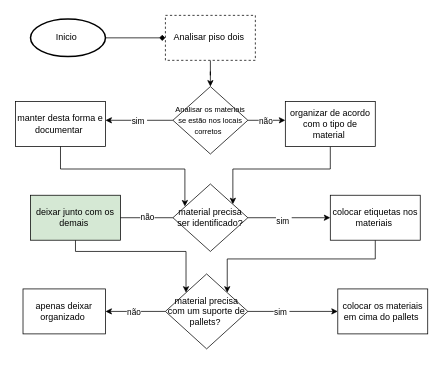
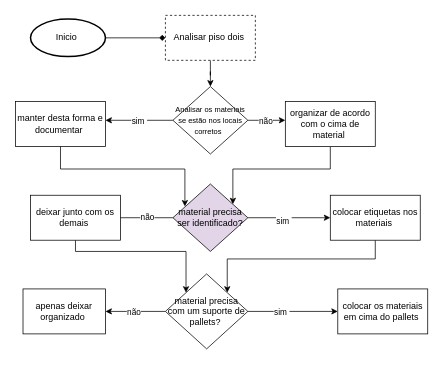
  <mxCell id="0" />
  <mxCell id="1" parent="0" />
  <mxCell id="2" style="edgeStyle=orthogonalEdgeStyle;rounded=0;orthogonalLoop=1;jettySize=auto;html=1;entryX=0;entryY=0.5;entryDx=0;entryDy=0;endArrow=diamond;" edge="1" parent="1" source="3" target="5"><mxGeometry relative="1" as="geometry" /></mxCell>
  <mxCell id="3" value="Inicio&amp;nbsp;" style="strokeWidth=2;html=1;shape=mxgraph.flowchart.start_1;whiteSpace=wrap;" vertex="1" parent="1"><mxGeometry x="40" y="25" width="100" height="50" as="geometry" /></mxCell>
  <mxCell id="4" style="edgeStyle=orthogonalEdgeStyle;rounded=0;orthogonalLoop=1;jettySize=auto;html=1;entryX=0.5;entryY=0;entryDx=0;entryDy=0;" edge="1" parent="1" source="5" target="6"><mxGeometry relative="1" as="geometry" /></mxCell>
  <mxCell id="5" value="Analisar piso dois&amp;nbsp;" style="rounded=0;whiteSpace=wrap;html=1;dashed=1;" vertex="1" parent="1"><mxGeometry x="220" y="20" width="120" height="60" as="geometry" /></mxCell>
  <mxCell id="6" value="&lt;font style=&quot;font-size: 10px;&quot;&gt;Analisar os materiais se estão nos locais corretos&amp;nbsp;&amp;nbsp;&lt;/font&gt;" style="rhombus;whiteSpace=wrap;html=1;" vertex="1" parent="1"><mxGeometry x="230" y="115" width="100" height="90" as="geometry" /></mxCell>
  <mxCell id="7" value="" style="endArrow=classic;html=1;rounded=0;" edge="1" parent="1" source="6"><mxGeometry relative="1" as="geometry"><mxPoint x="290" y="160" as="sourcePoint" /><mxPoint x="380" y="160" as="targetPoint" /></mxGeometry></mxCell>
  <mxCell id="8" value="não" style="edgeLabel;html=1;align=center;verticalAlign=middle;resizable=0;points=[];" vertex="1" connectable="0" parent="7"><mxGeometry x="-0.089" y="-1" relative="1" as="geometry"><mxPoint as="offset" /></mxGeometry></mxCell>
  <mxCell id="9" value="" style="endArrow=classic;html=1;rounded=0;exitX=0;exitY=0.5;exitDx=0;exitDy=0;" edge="1" parent="1" source="6"><mxGeometry relative="1" as="geometry"><mxPoint x="-10" y="205" as="sourcePoint" /><mxPoint x="140" y="160" as="targetPoint" /><Array as="points" /></mxGeometry></mxCell>
  <mxCell id="10" value="sim&amp;nbsp;" style="edgeLabel;html=1;align=center;verticalAlign=middle;resizable=0;points=[];" vertex="1" connectable="0" parent="9"><mxGeometry x="0.022" y="1" relative="1" as="geometry"><mxPoint as="offset" /></mxGeometry></mxCell>
  <mxCell id="11" style="edgeStyle=orthogonalEdgeStyle;rounded=0;orthogonalLoop=1;jettySize=auto;html=1;" edge="1" parent="1" source="12" target="21"><mxGeometry relative="1" as="geometry"><Array as="points"><mxPoint x="440" y="225" /><mxPoint x="310" y="225" /></Array></mxGeometry></mxCell>
- <mxCell id="12" value="organizar de acordo com o tipo de material&amp;nbsp;" style="rounded=0;whiteSpace=wrap;html=1;" vertex="1" parent="1"><mxGeometry x="380" y="135" width="120" height="60" as="geometry" /></mxCell>
+ <mxCell id="12" value="organizar de acordo com o cima de material&amp;nbsp;" style="rounded=0;whiteSpace=wrap;html=1;" vertex="1" parent="1"><mxGeometry x="380" y="135" width="120" height="60" as="geometry" /></mxCell>
  <mxCell id="13" value="manter desta forma e documentar&amp;nbsp;" style="rounded=0;whiteSpace=wrap;html=1;" vertex="1" parent="1"><mxGeometry x="20" y="135" width="120" height="60" as="geometry" /></mxCell>
  <mxCell id="14" value="material precisa com um suporte de pallets?&amp;nbsp;" style="rhombus;whiteSpace=wrap;html=1;" vertex="1" parent="1"><mxGeometry x="220" y="365" width="110" height="100" as="geometry" /></mxCell>
  <mxCell id="15" value="" style="endArrow=classic;html=1;rounded=0;exitX=1;exitY=0.5;exitDx=0;exitDy=0;entryX=0;entryY=0.5;entryDx=0;entryDy=0;" edge="1" parent="1" source="14" target="20"><mxGeometry relative="1" as="geometry"><mxPoint x="340" y="305" as="sourcePoint" /><mxPoint x="460" y="305" as="targetPoint" /></mxGeometry></mxCell>
  <mxCell id="16" value="sim&amp;nbsp;" style="edgeLabel;html=1;align=center;verticalAlign=middle;resizable=0;points=[];" vertex="1" connectable="0" parent="15"><mxGeometry x="-0.261" relative="1" as="geometry"><mxPoint as="offset" /></mxGeometry></mxCell>
  <mxCell id="17" value="" style="endArrow=classic;html=1;rounded=0;entryX=1;entryY=0.5;entryDx=0;entryDy=0;exitX=0;exitY=0.5;exitDx=0;exitDy=0;" edge="1" parent="1" source="14" target="19"><mxGeometry relative="1" as="geometry"><mxPoint x="220" y="305" as="sourcePoint" /><mxPoint x="120" y="305" as="targetPoint" /></mxGeometry></mxCell>
  <mxCell id="18" value="não" style="edgeLabel;html=1;align=center;verticalAlign=middle;resizable=0;points=[];" vertex="1" connectable="0" parent="17"><mxGeometry x="0.08" y="5" relative="1" as="geometry"><mxPoint y="-5" as="offset" /></mxGeometry></mxCell>
  <mxCell id="19" value="apenas deixar organizado&amp;nbsp;" style="rounded=0;whiteSpace=wrap;html=1;" vertex="1" parent="1"><mxGeometry x="30" y="385" width="110" height="60" as="geometry" /></mxCell>
  <mxCell id="20" value="colocar os materiais em cima do pallets&amp;nbsp;" style="rounded=0;whiteSpace=wrap;html=1;" vertex="1" parent="1"><mxGeometry x="450" y="385" width="120" height="60" as="geometry" /></mxCell>
- <mxCell id="21" value="material precisa ser identificado?" style="rhombus;whiteSpace=wrap;html=1;" vertex="1" parent="1"><mxGeometry x="230" y="245" width="100" height="90" as="geometry" /></mxCell>
+ <mxCell id="21" value="material precisa ser identificado?" style="rhombus;whiteSpace=wrap;html=1;fillColor=#e1d5e7;" vertex="1" parent="1"><mxGeometry x="230" y="245" width="100" height="90" as="geometry" /></mxCell>
  <mxCell id="22" style="edgeStyle=orthogonalEdgeStyle;rounded=0;orthogonalLoop=1;jettySize=auto;html=1;entryX=0.16;entryY=0.333;entryDx=0;entryDy=0;entryPerimeter=0;" edge="1" parent="1" source="13" target="21"><mxGeometry relative="1" as="geometry"><Array as="points"><mxPoint x="80" y="225" /><mxPoint x="246" y="225" /></Array></mxGeometry></mxCell>
  <mxCell id="23" value="" style="endArrow=classic;html=1;rounded=0;exitX=1;exitY=0.5;exitDx=0;exitDy=0;" edge="1" parent="1" source="21"><mxGeometry relative="1" as="geometry"><mxPoint x="330" y="295" as="sourcePoint" /><mxPoint x="440" y="290" as="targetPoint" /></mxGeometry></mxCell>
  <mxCell id="24" value="sim&amp;nbsp;" style="edgeLabel;html=1;align=center;verticalAlign=middle;resizable=0;points=[];" vertex="1" connectable="0" parent="23"><mxGeometry x="-0.15" y="-4" relative="1" as="geometry"><mxPoint as="offset" /></mxGeometry></mxCell>
  <mxCell id="25" value="" style="endArrow=classic;html=1;rounded=0;exitX=0;exitY=0.5;exitDx=0;exitDy=0;" edge="1" parent="1" source="21"><mxGeometry relative="1" as="geometry"><mxPoint x="-20" y="335" as="sourcePoint" /><mxPoint x="150" y="290" as="targetPoint" /></mxGeometry></mxCell>
  <mxCell id="26" value="não" style="edgeLabel;html=1;align=center;verticalAlign=middle;resizable=0;points=[];" vertex="1" connectable="0" parent="25"><mxGeometry x="-0.125" y="-2" relative="1" as="geometry"><mxPoint as="offset" /></mxGeometry></mxCell>
  <mxCell id="27" style="edgeStyle=orthogonalEdgeStyle;rounded=0;orthogonalLoop=1;jettySize=auto;html=1;entryX=1;entryY=0;entryDx=0;entryDy=0;" edge="1" parent="1" source="28" target="14"><mxGeometry relative="1" as="geometry"><Array as="points"><mxPoint x="500" y="345" /><mxPoint x="303" y="345" /></Array></mxGeometry></mxCell>
  <mxCell id="28" value="colocar etiquetas nos materiais&amp;nbsp;" style="rounded=0;whiteSpace=wrap;html=1;" vertex="1" parent="1"><mxGeometry x="440" y="260" width="120" height="60" as="geometry" /></mxCell>
  <mxCell id="29" style="edgeStyle=orthogonalEdgeStyle;rounded=0;orthogonalLoop=1;jettySize=auto;html=1;entryX=0;entryY=0;entryDx=0;entryDy=0;" edge="1" parent="1" source="30" target="14"><mxGeometry relative="1" as="geometry"><Array as="points"><mxPoint x="100" y="335" /><mxPoint x="248" y="335" /></Array></mxGeometry></mxCell>
- <mxCell id="30" value="deixar junto com os demais&amp;nbsp;" style="rounded=0;whiteSpace=wrap;html=1;fillColor=#d5e8d4;" vertex="1" parent="1"><mxGeometry x="40" y="260" width="120" height="60" as="geometry" /></mxCell>
+ <mxCell id="30" value="deixar junto com os demais&amp;nbsp;" style="rounded=0;whiteSpace=wrap;html=1;" vertex="1" parent="1"><mxGeometry x="40" y="260" width="120" height="60" as="geometry" /></mxCell>
